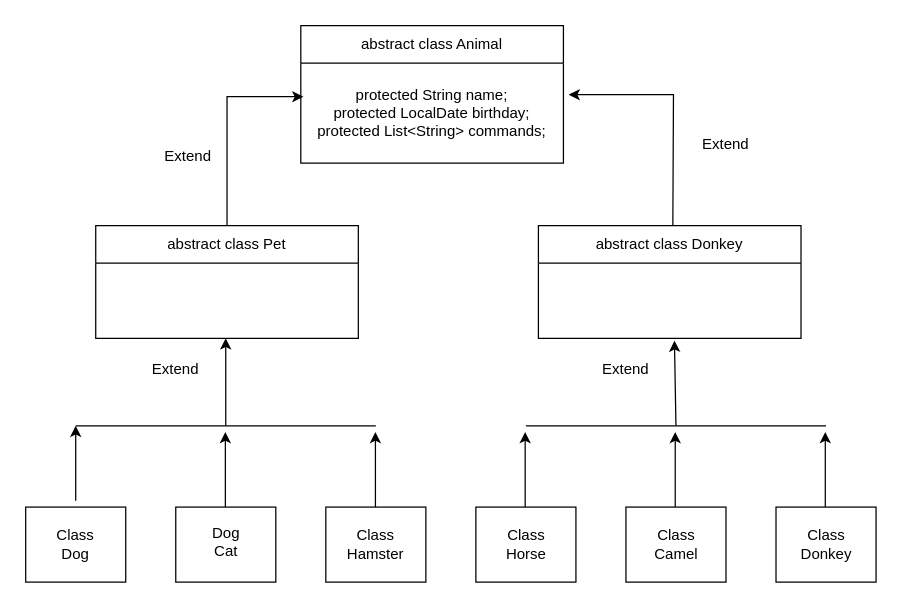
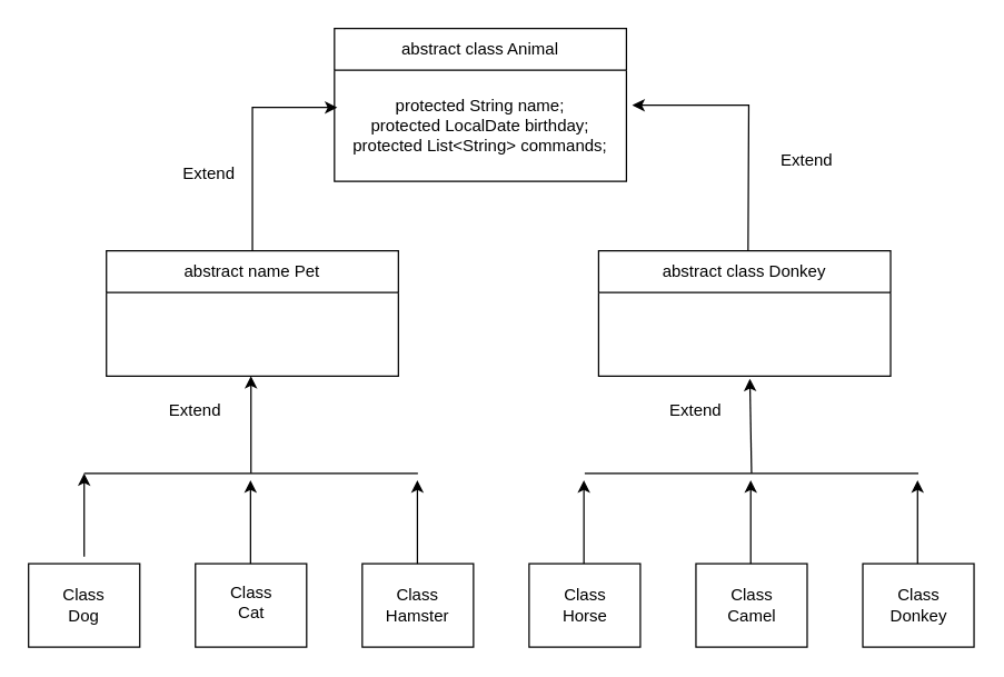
  <mxCell id="0" />
  <mxCell id="1" parent="0" />
  <mxCell id="2" value="" style="rounded=0;whiteSpace=wrap;html=1;" vertex="1" parent="1"><mxGeometry x="20" y="405" width="80" height="60" as="geometry" /></mxCell>
  <mxCell id="3" value="abstract class Animal" style="swimlane;fontStyle=0;childLayout=stackLayout;horizontal=1;startSize=30;horizontalStack=0;resizeParent=1;resizeParentMax=0;resizeLast=0;collapsible=1;marginBottom=0;whiteSpace=wrap;html=1;" vertex="1" parent="1"><mxGeometry x="240" y="20" width="210" height="110" as="geometry" /></mxCell>
  <mxCell id="4" value="&lt;div style=&quot;&quot;&gt;&lt;span style=&quot;background-color: initial;&quot;&gt;protected String name;&lt;/span&gt;&lt;/div&gt;&lt;div style=&quot;&quot;&gt;&lt;span style=&quot;background-color: initial;&quot;&gt;protected LocalDate birthday;&lt;/span&gt;&lt;/div&gt;protected List&amp;lt;String&amp;gt; commands;" style="text;strokeColor=none;fillColor=none;align=center;verticalAlign=middle;spacingLeft=4;spacingRight=4;overflow=hidden;points=[[0,0.5],[1,0.5]];portConstraint=eastwest;rotatable=0;whiteSpace=wrap;html=1;" vertex="1" parent="3"><mxGeometry y="30" width="210" height="80" as="geometry" /></mxCell>
  <mxCell id="5" value="Class&lt;br&gt;Dog" style="text;html=1;strokeColor=none;fillColor=none;align=center;verticalAlign=middle;whiteSpace=wrap;rounded=0;" vertex="1" parent="1"><mxGeometry x="25" y="410" width="70" height="50" as="geometry" /></mxCell>
  <mxCell id="6" style="edgeStyle=orthogonalEdgeStyle;rounded=0;orthogonalLoop=1;jettySize=auto;html=1;entryX=0.01;entryY=0.335;entryDx=0;entryDy=0;entryPerimeter=0;" edge="1" parent="1" source="7" target="4"><mxGeometry relative="1" as="geometry"><mxPoint x="230" y="70" as="targetPoint" /></mxGeometry></mxCell>
- <mxCell id="7" value="abstract class Pet" style="swimlane;fontStyle=0;childLayout=stackLayout;horizontal=1;startSize=30;horizontalStack=0;resizeParent=1;resizeParentMax=0;resizeLast=0;collapsible=1;marginBottom=0;whiteSpace=wrap;html=1;" vertex="1" parent="1"><mxGeometry x="76" y="180" width="210" height="90" as="geometry" /></mxCell>
+ <mxCell id="7" value="abstract name Pet" style="swimlane;fontStyle=0;childLayout=stackLayout;horizontal=1;startSize=30;horizontalStack=0;resizeParent=1;resizeParentMax=0;resizeLast=0;collapsible=1;marginBottom=0;whiteSpace=wrap;html=1;" vertex="1" parent="1"><mxGeometry x="76" y="180" width="210" height="90" as="geometry" /></mxCell>
  <mxCell id="8" value="&lt;div style=&quot;&quot;&gt;&lt;/div&gt;" style="text;strokeColor=none;fillColor=none;align=center;verticalAlign=middle;spacingLeft=4;spacingRight=4;overflow=hidden;points=[[0,0.5],[1,0.5]];portConstraint=eastwest;rotatable=0;whiteSpace=wrap;html=1;" vertex="1" parent="7"><mxGeometry y="30" width="210" height="60" as="geometry" /></mxCell>
  <mxCell id="9" value="" style="endArrow=classic;html=1;rounded=0;entryX=0.495;entryY=1;entryDx=0;entryDy=0;entryPerimeter=0;" edge="1" parent="1" target="8"><mxGeometry width="50" height="50" relative="1" as="geometry"><mxPoint x="180" y="340" as="sourcePoint" /><mxPoint x="180" y="330" as="targetPoint" /></mxGeometry></mxCell>
  <mxCell id="10" value="" style="endArrow=none;html=1;rounded=0;" edge="1" parent="1"><mxGeometry width="50" height="50" relative="1" as="geometry"><mxPoint x="60" y="340" as="sourcePoint" /><mxPoint x="300" y="340" as="targetPoint" /></mxGeometry></mxCell>
  <mxCell id="11" style="edgeStyle=orthogonalEdgeStyle;rounded=0;orthogonalLoop=1;jettySize=auto;html=1;exitX=0.5;exitY=0;exitDx=0;exitDy=0;entryX=1.02;entryY=0.315;entryDx=0;entryDy=0;entryPerimeter=0;" edge="1" parent="1" target="4"><mxGeometry relative="1" as="geometry"><mxPoint x="480" y="80" as="targetPoint" /><mxPoint x="537.5" y="180" as="sourcePoint" /></mxGeometry></mxCell>
  <mxCell id="12" value="Extend" style="text;html=1;strokeColor=none;fillColor=none;align=center;verticalAlign=middle;whiteSpace=wrap;rounded=0;" vertex="1" parent="1"><mxGeometry x="120" y="110" width="60" height="30" as="geometry" /></mxCell>
  <mxCell id="13" value="Extend" style="text;html=1;strokeColor=none;fillColor=none;align=center;verticalAlign=middle;whiteSpace=wrap;rounded=0;" vertex="1" parent="1"><mxGeometry x="110" y="280" width="60" height="30" as="geometry" /></mxCell>
  <mxCell id="14" value="Extend" style="text;html=1;strokeColor=none;fillColor=none;align=center;verticalAlign=middle;whiteSpace=wrap;rounded=0;" vertex="1" parent="1"><mxGeometry x="470" y="280" width="60" height="30" as="geometry" /></mxCell>
  <mxCell id="15" value="Extend" style="text;html=1;strokeColor=none;fillColor=none;align=center;verticalAlign=middle;whiteSpace=wrap;rounded=0;" vertex="1" parent="1"><mxGeometry x="550" y="100" width="60" height="30" as="geometry" /></mxCell>
  <mxCell id="16" value="" style="endArrow=none;html=1;rounded=0;" edge="1" parent="1"><mxGeometry width="50" height="50" relative="1" as="geometry"><mxPoint x="420" y="340" as="sourcePoint" /><mxPoint x="660" y="340" as="targetPoint" /></mxGeometry></mxCell>
  <mxCell id="17" value="" style="rounded=0;whiteSpace=wrap;html=1;" vertex="1" parent="1"><mxGeometry x="140" y="405" width="80" height="60" as="geometry" /></mxCell>
  <mxCell id="18" value="" style="rounded=0;whiteSpace=wrap;html=1;" vertex="1" parent="1"><mxGeometry x="260" y="405" width="80" height="60" as="geometry" /></mxCell>
  <mxCell id="19" value="" style="rounded=0;whiteSpace=wrap;html=1;" vertex="1" parent="1"><mxGeometry x="380" y="405" width="80" height="60" as="geometry" /></mxCell>
  <mxCell id="20" value="" style="rounded=0;whiteSpace=wrap;html=1;" vertex="1" parent="1"><mxGeometry x="500" y="405" width="80" height="60" as="geometry" /></mxCell>
  <mxCell id="21" value="" style="rounded=0;whiteSpace=wrap;html=1;" vertex="1" parent="1"><mxGeometry x="620" y="405" width="80" height="60" as="geometry" /></mxCell>
- <mxCell id="22" value="Dog&lt;br&gt;Cat" style="text;html=1;strokeColor=none;fillColor=none;align=center;verticalAlign=middle;whiteSpace=wrap;rounded=0;" vertex="1" parent="1"><mxGeometry x="151" y="415" width="59" height="35" as="geometry" /></mxCell>
+ <mxCell id="22" value="Class&lt;br&gt;Cat" style="text;html=1;strokeColor=none;fillColor=none;align=center;verticalAlign=middle;whiteSpace=wrap;rounded=0;" vertex="1" parent="1"><mxGeometry x="151" y="415" width="59" height="35" as="geometry" /></mxCell>
  <mxCell id="23" value="Class&lt;br&gt;Hamster" style="text;html=1;strokeColor=none;fillColor=none;align=center;verticalAlign=middle;whiteSpace=wrap;rounded=0;" vertex="1" parent="1"><mxGeometry x="270" y="420" width="60" height="30" as="geometry" /></mxCell>
  <mxCell id="24" value="" style="endArrow=classic;html=1;rounded=0;" edge="1" parent="1"><mxGeometry width="50" height="50" relative="1" as="geometry"><mxPoint x="60" y="400" as="sourcePoint" /><mxPoint x="60" y="340" as="targetPoint" /></mxGeometry></mxCell>
  <mxCell id="25" value="" style="endArrow=classic;html=1;rounded=0;" edge="1" parent="1"><mxGeometry width="50" height="50" relative="1" as="geometry"><mxPoint x="179.66" y="405" as="sourcePoint" /><mxPoint x="179.66" y="345" as="targetPoint" /></mxGeometry></mxCell>
  <mxCell id="26" value="" style="endArrow=classic;html=1;rounded=0;" edge="1" parent="1"><mxGeometry width="50" height="50" relative="1" as="geometry"><mxPoint x="299.66" y="405" as="sourcePoint" /><mxPoint x="299.66" y="345" as="targetPoint" /></mxGeometry></mxCell>
  <mxCell id="27" value="" style="endArrow=classic;html=1;rounded=0;" edge="1" parent="1"><mxGeometry width="50" height="50" relative="1" as="geometry"><mxPoint x="419.41" y="405" as="sourcePoint" /><mxPoint x="419.41" y="345" as="targetPoint" /></mxGeometry></mxCell>
  <mxCell id="28" value="" style="endArrow=classic;html=1;rounded=0;" edge="1" parent="1"><mxGeometry width="50" height="50" relative="1" as="geometry"><mxPoint x="539.41" y="405" as="sourcePoint" /><mxPoint x="539.41" y="345" as="targetPoint" /></mxGeometry></mxCell>
  <mxCell id="29" value="" style="endArrow=classic;html=1;rounded=0;" edge="1" parent="1"><mxGeometry width="50" height="50" relative="1" as="geometry"><mxPoint x="659.41" y="405" as="sourcePoint" /><mxPoint x="659.41" y="345" as="targetPoint" /></mxGeometry></mxCell>
  <mxCell id="30" value="abstract class Donkey" style="swimlane;fontStyle=0;childLayout=stackLayout;horizontal=1;startSize=30;horizontalStack=0;resizeParent=1;resizeParentMax=0;resizeLast=0;collapsible=1;marginBottom=0;whiteSpace=wrap;html=1;" vertex="1" parent="1"><mxGeometry x="430" y="180" width="210" height="90" as="geometry" /></mxCell>
  <mxCell id="31" value="&lt;div style=&quot;&quot;&gt;&lt;/div&gt;" style="text;strokeColor=none;fillColor=none;align=center;verticalAlign=middle;spacingLeft=4;spacingRight=4;overflow=hidden;points=[[0,0.5],[1,0.5]];portConstraint=eastwest;rotatable=0;whiteSpace=wrap;html=1;" vertex="1" parent="30"><mxGeometry y="30" width="210" height="60" as="geometry" /></mxCell>
  <mxCell id="32" value="" style="endArrow=classic;html=1;rounded=0;entryX=0.518;entryY=1.032;entryDx=0;entryDy=0;entryPerimeter=0;" edge="1" parent="1" target="31"><mxGeometry width="50" height="50" relative="1" as="geometry"><mxPoint x="540" y="340" as="sourcePoint" /><mxPoint x="510" y="230" as="targetPoint" /></mxGeometry></mxCell>
  <mxCell id="33" value="Class&lt;br&gt;Horse" style="text;html=1;strokeColor=none;fillColor=none;align=center;verticalAlign=middle;whiteSpace=wrap;rounded=0;" vertex="1" parent="1"><mxGeometry x="391" y="417.5" width="59" height="35" as="geometry" /></mxCell>
  <mxCell id="34" value="Class&lt;br&gt;Camel" style="text;html=1;strokeColor=none;fillColor=none;align=center;verticalAlign=middle;whiteSpace=wrap;rounded=0;" vertex="1" parent="1"><mxGeometry x="510.5" y="417.5" width="59" height="35" as="geometry" /></mxCell>
  <mxCell id="35" value="Class&lt;br&gt;Donkey" style="text;html=1;strokeColor=none;fillColor=none;align=center;verticalAlign=middle;whiteSpace=wrap;rounded=0;" vertex="1" parent="1"><mxGeometry x="630.5" y="417.5" width="59" height="35" as="geometry" /></mxCell>
